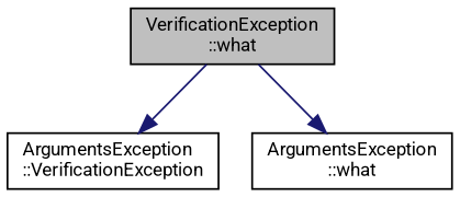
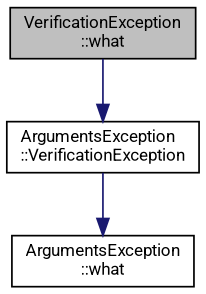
  digraph {
    fontname=Roboto
    rankdir=TB
    node [color=black fillcolor=white fontname=Roboto fontsize=10 shape=record style=filled]
    edge [color=midnightblue fontname=Roboto fontsize=10 labelfontname=Helvetica labelfontsize=10 style=solid]
    n1 [fillcolor=grey75 fontcolor=black height=0.2 label="VerificationException\l::what" width=0.4]
    n2 [height=0.2 label="ArgumentsException\l::VerificationException" width=0.4]
    n3 [height=0.2 label="ArgumentsException\l::what" width=0.4]
    n1 -> n2
-   n1 -> n3
+   n2 -> n3
  }
